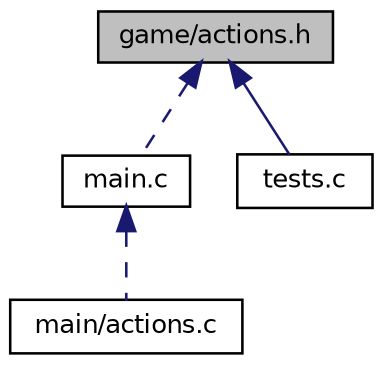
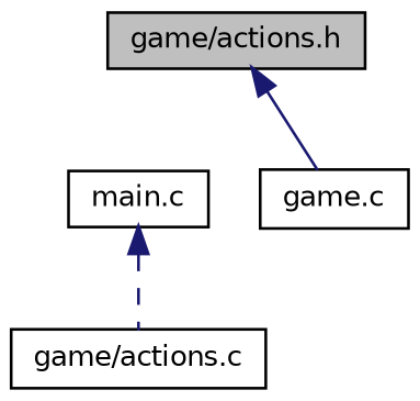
  digraph {
    node [color=black fillcolor=white fontname=Helvetica fontsize=10 shape=record style=filled]
    edge [color=midnightblue dir=back fontname=Helvetica fontsize=10 labelfontname=Helvetica labelfontsize=10 style=dashed]
    n1 [fillcolor=grey75 fontcolor=black height=0.2 label="game/actions.h" width=0.4]
    n2 [height=0.2 label="main.c" width=0.4]
-   n3 [height=0.2 label="tests.c" width=0.4]
-   n4 [height=0.2 label="main/actions.c" width=0.4]
-   n1 -> n2
+   n3 [height=0.2 label="game.c" width=0.4]
+   n4 [height=0.2 label="game/actions.c" width=0.4]
    n1 -> n3 [style=solid]
    n2 -> n4
  }
